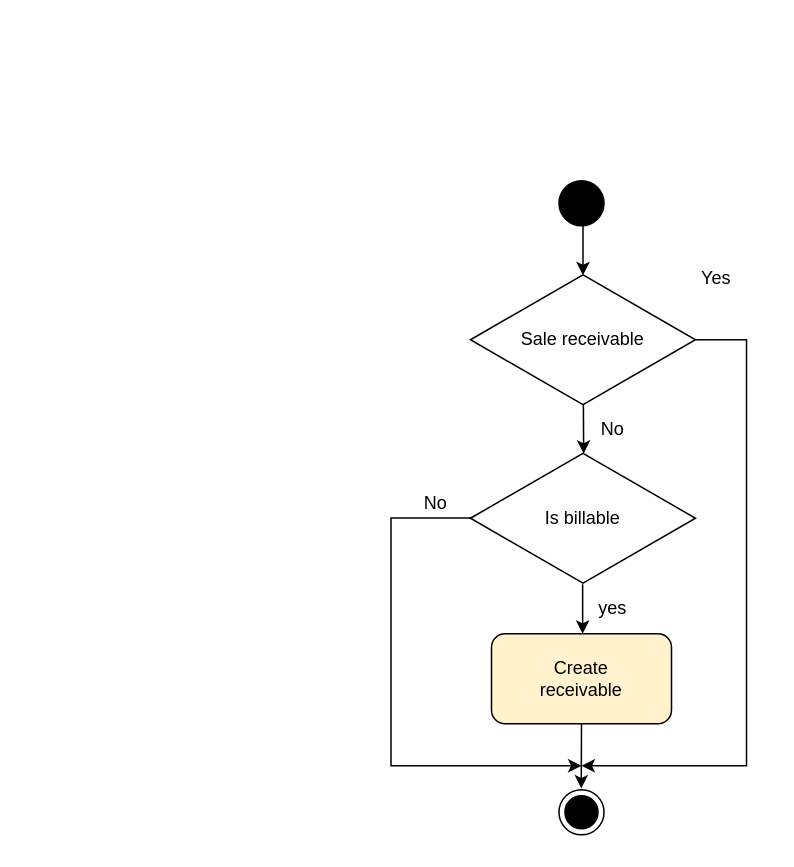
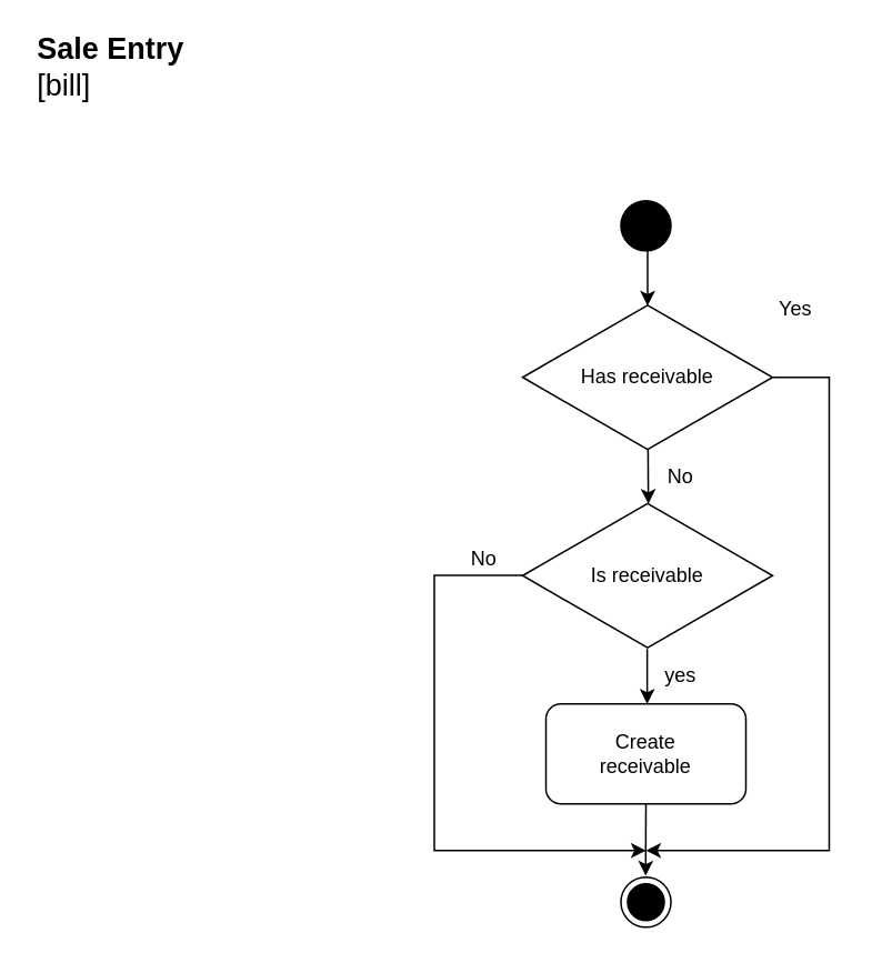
  <mxCell id="0" />
  <mxCell id="1" parent="0" />
  <mxCell id="2" value="" style="endArrow=classic;html=1;rounded=0;" parent="1" edge="1"><mxGeometry width="50" height="50" relative="1" as="geometry"><mxPoint x="388" y="150" as="sourcePoint" /><mxPoint x="388" y="183" as="targetPoint" /></mxGeometry></mxCell>
- <mxCell id="3" value="Sale receivable" style="html=1;whiteSpace=wrap;aspect=fixed;shape=isoRectangle;" parent="1" vertex="1"><mxGeometry x="313" y="181" width="150" height="90" as="geometry" /></mxCell>
- <mxCell id="4" value="Is billable" style="html=1;whiteSpace=wrap;aspect=fixed;shape=isoRectangle;" parent="1" vertex="1"><mxGeometry x="313" y="300" width="150" height="90" as="geometry" /></mxCell>
+ <mxCell id="3" value="Has receivable" style="html=1;whiteSpace=wrap;aspect=fixed;shape=isoRectangle;" parent="1" vertex="1"><mxGeometry x="313" y="181" width="150" height="90" as="geometry" /></mxCell>
+ <mxCell id="4" value="Is receivable" style="html=1;whiteSpace=wrap;aspect=fixed;shape=isoRectangle;" parent="1" vertex="1"><mxGeometry x="313" y="300" width="150" height="90" as="geometry" /></mxCell>
+ <mxCell id="5" value="&lt;font style=&quot;font-size: 18px;&quot;&gt;&lt;b&gt;Sale Entry&lt;/b&gt;&lt;br&gt;[bill]&amp;nbsp;&lt;/font&gt;" style="text;html=1;strokeColor=none;fillColor=none;align=left;verticalAlign=middle;whiteSpace=wrap;rounded=0;" parent="1" vertex="1"><mxGeometry x="20" y="20" width="110" height="40" as="geometry" /></mxCell>
  <mxCell id="6" value="No" style="text;html=1;strokeColor=none;fillColor=none;align=center;verticalAlign=middle;whiteSpace=wrap;rounded=0;" parent="1" vertex="1"><mxGeometry x="378" y="271" width="60" height="30" as="geometry" /></mxCell>
  <mxCell id="7" value="" style="endArrow=classic;html=1;rounded=0;entryX=0.503;entryY=0.033;entryDx=0;entryDy=0;entryPerimeter=0;" parent="1" edge="1"><mxGeometry width="50" height="50" relative="1" as="geometry"><mxPoint x="388.26" y="269" as="sourcePoint" /><mxPoint x="388.45" y="301.97" as="targetPoint" /></mxGeometry></mxCell>
  <mxCell id="8" value="" style="endArrow=classic;html=1;rounded=0;entryX=0.503;entryY=0.033;entryDx=0;entryDy=0;entryPerimeter=0;" parent="1" edge="1"><mxGeometry width="50" height="50" relative="1" as="geometry"><mxPoint x="387.76" y="389" as="sourcePoint" /><mxPoint x="387.76" y="422" as="targetPoint" /></mxGeometry></mxCell>
  <mxCell id="9" value="yes" style="text;html=1;strokeColor=none;fillColor=none;align=center;verticalAlign=middle;whiteSpace=wrap;rounded=0;" parent="1" vertex="1"><mxGeometry x="378" y="390" width="60" height="30" as="geometry" /></mxCell>
  <mxCell id="10" value="" style="endArrow=classic;html=1;rounded=0;entryX=0.494;entryY=-0.029;entryDx=0;entryDy=0;entryPerimeter=0;exitX=0.5;exitY=1;exitDx=0;exitDy=0;" parent="1" source="17" target="16" edge="1"><mxGeometry width="50" height="50" relative="1" as="geometry"><mxPoint x="387.76" y="492" as="sourcePoint" /><mxPoint x="387.76" y="525" as="targetPoint" /></mxGeometry></mxCell>
  <mxCell id="11" value="" style="endArrow=classic;html=1;rounded=0;exitX=0.999;exitY=0.5;exitDx=0;exitDy=0;exitPerimeter=0;edgeStyle=orthogonalEdgeStyle;" parent="1" source="3" edge="1"><mxGeometry width="50" height="50" relative="1" as="geometry"><mxPoint x="458.2" y="226.36" as="sourcePoint" /><mxPoint x="387" y="510" as="targetPoint" /><Array as="points"><mxPoint x="497" y="226" /><mxPoint x="497" y="510" /></Array></mxGeometry></mxCell>
  <mxCell id="12" value="Yes" style="text;html=1;strokeColor=none;fillColor=none;align=center;verticalAlign=middle;whiteSpace=wrap;rounded=0;" parent="1" vertex="1"><mxGeometry x="447" y="170" width="60" height="30" as="geometry" /></mxCell>
  <mxCell id="13" value="" style="endArrow=classic;html=1;rounded=0;exitX=0.004;exitY=0.498;exitDx=0;exitDy=0;exitPerimeter=0;edgeStyle=orthogonalEdgeStyle;" parent="1" source="4" edge="1"><mxGeometry width="50" height="50" relative="1" as="geometry"><mxPoint x="311.05" y="345.09" as="sourcePoint" /><mxPoint x="387" y="510" as="targetPoint" /><Array as="points"><mxPoint x="260" y="345" /><mxPoint x="260" y="510" /></Array></mxGeometry></mxCell>
  <mxCell id="14" value="No" style="text;html=1;strokeColor=none;fillColor=none;align=center;verticalAlign=middle;whiteSpace=wrap;rounded=0;" parent="1" vertex="1"><mxGeometry x="260" y="320" width="60" height="30" as="geometry" /></mxCell>
  <mxCell id="15" value="" style="ellipse;fillColor=strokeColor;html=1;" parent="1" vertex="1"><mxGeometry x="372" y="120" width="30" height="30" as="geometry" /></mxCell>
  <mxCell id="16" value="" style="ellipse;html=1;shape=endState;fillColor=strokeColor;" parent="1" vertex="1"><mxGeometry x="372" y="526" width="30" height="30" as="geometry" /></mxCell>
- <mxCell id="17" value="Create &lt;br&gt;receivable" style="rounded=1;whiteSpace=wrap;html=1;fillColor=#fff2cc;" parent="1" vertex="1"><mxGeometry x="327" y="422" width="120" height="60" as="geometry" /></mxCell>
+ <mxCell id="17" value="Create &lt;br&gt;receivable" style="rounded=1;whiteSpace=wrap;html=1;" parent="1" vertex="1"><mxGeometry x="327" y="422" width="120" height="60" as="geometry" /></mxCell>
